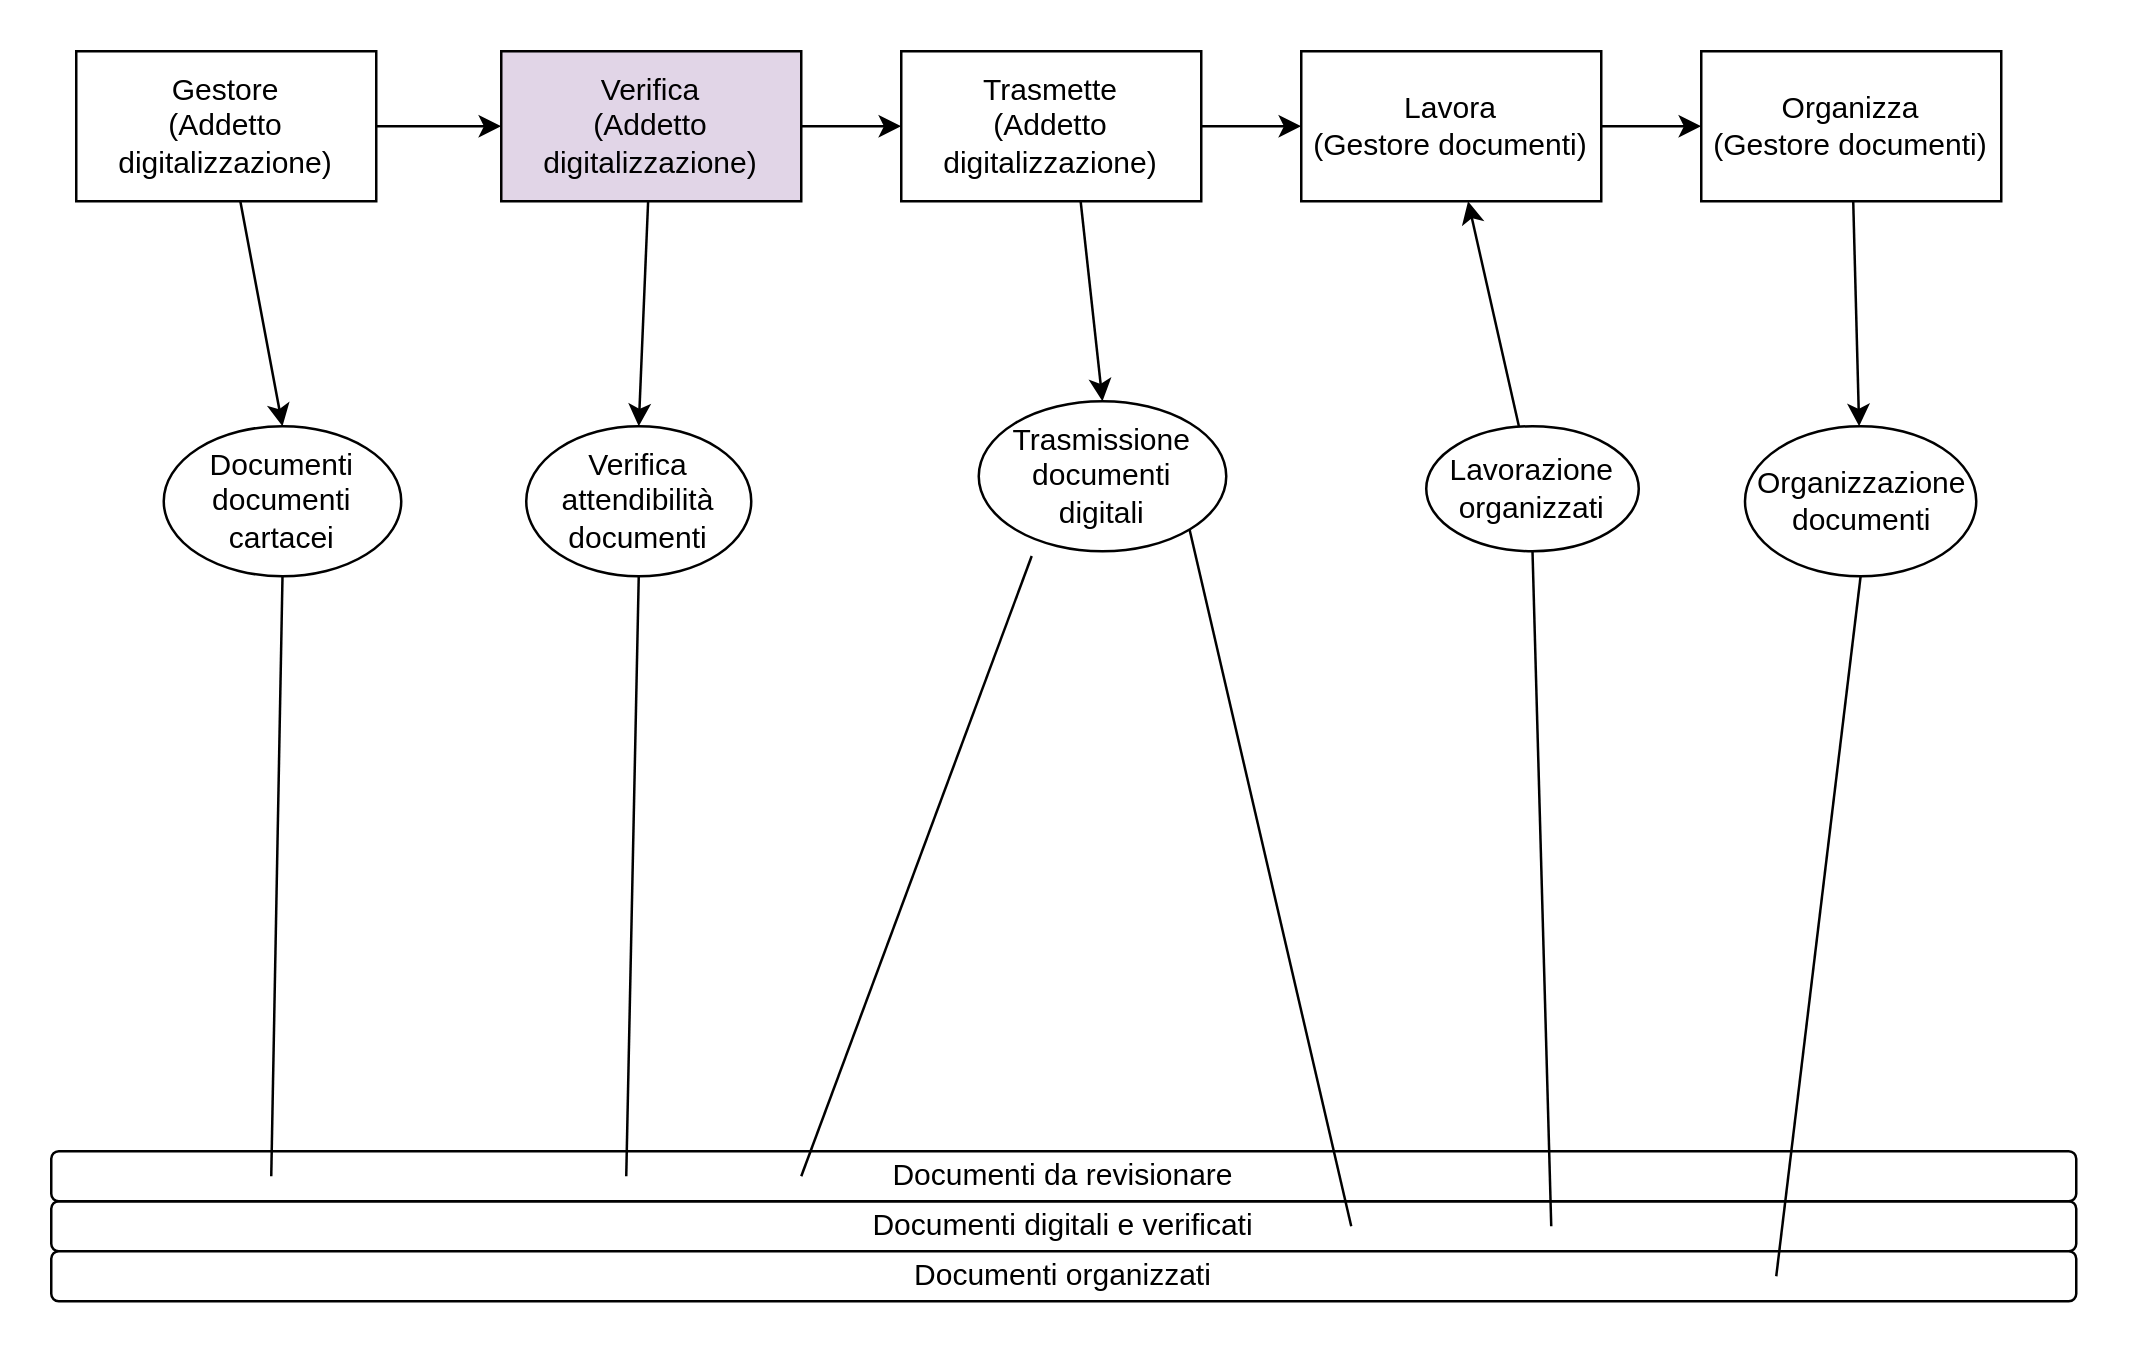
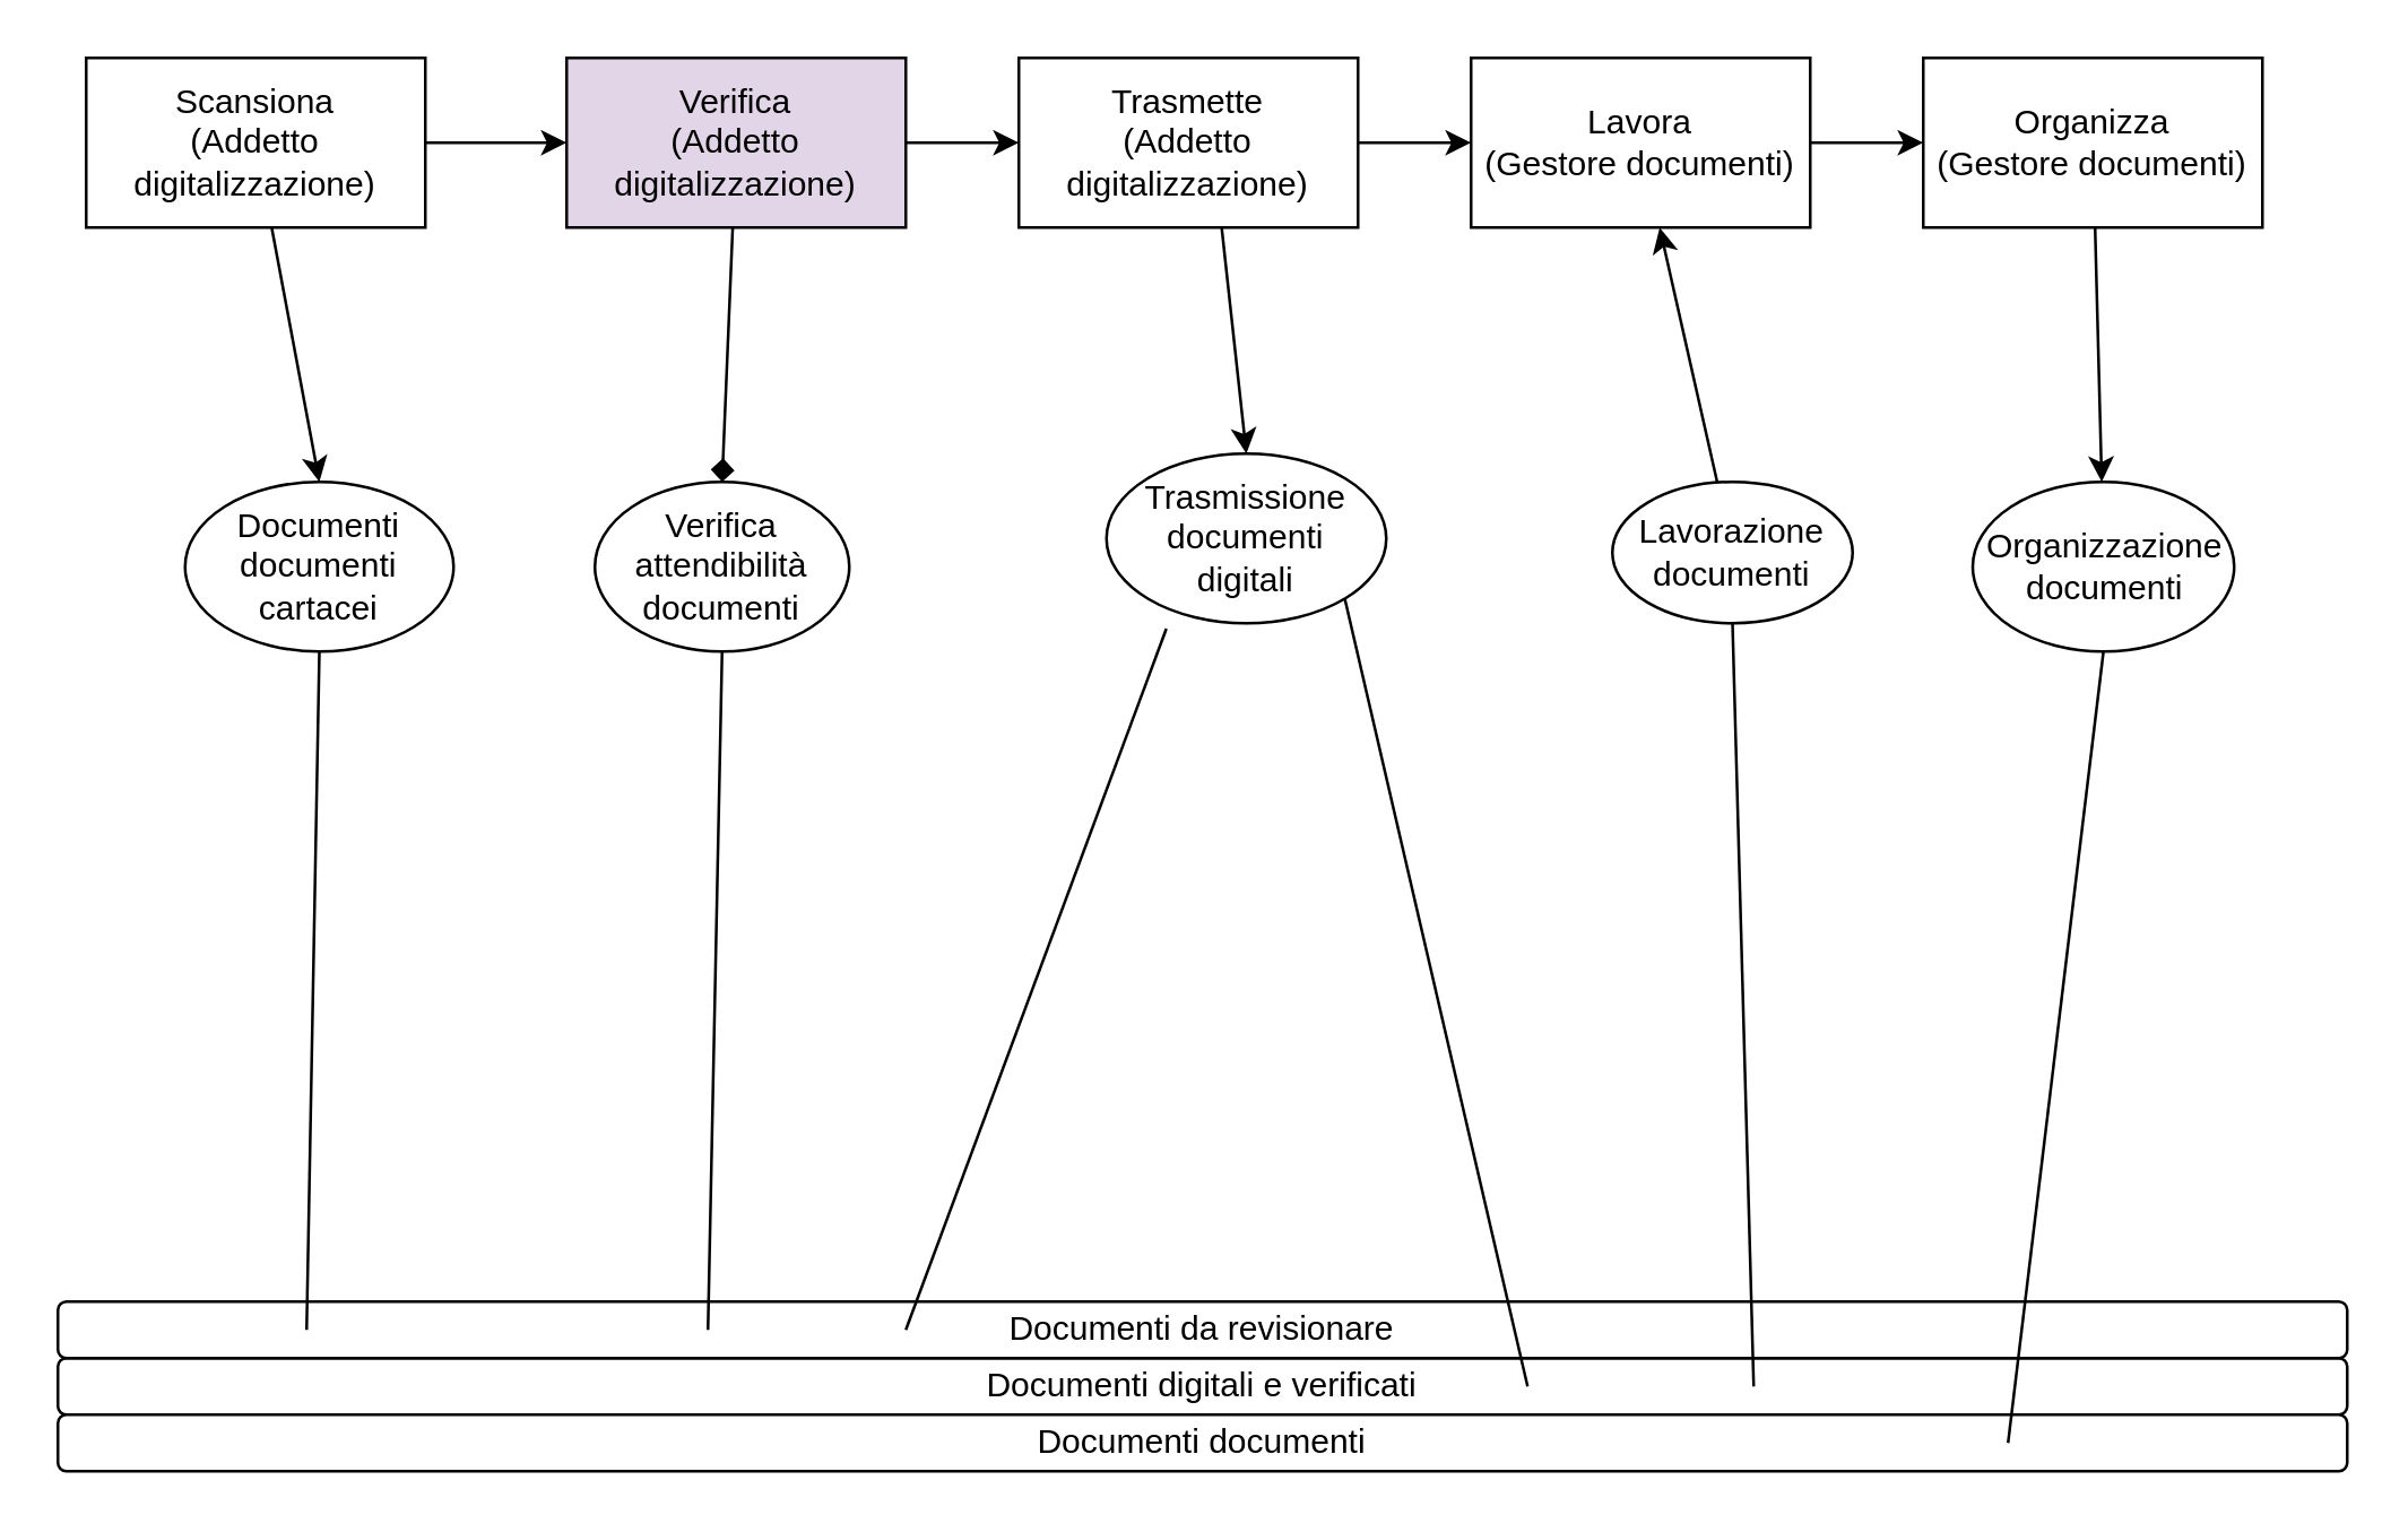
  <mxCell id="0" />
  <mxCell id="1" parent="0" />
  <mxCell id="2" style="rounded=0;orthogonalLoop=1;jettySize=auto;html=1;" parent="1" source="3" target="28" edge="1"><mxGeometry relative="1" as="geometry" /></mxCell>
  <mxCell id="3" value="Organizza&lt;br&gt;(Gestore documenti)" style="rounded=0;whiteSpace=wrap;html=1;" parent="1" vertex="1"><mxGeometry x="680" y="20" width="120" height="60" as="geometry" /></mxCell>
  <mxCell id="4" style="edgeStyle=orthogonalEdgeStyle;rounded=0;orthogonalLoop=1;jettySize=auto;html=1;entryX=0;entryY=0.5;entryDx=0;entryDy=0;" parent="1" source="6" target="14" edge="1"><mxGeometry relative="1" as="geometry" /></mxCell>
  <mxCell id="5" style="rounded=0;orthogonalLoop=1;jettySize=auto;html=1;entryX=0.5;entryY=0;entryDx=0;entryDy=0;" parent="1" source="6" target="18" edge="1"><mxGeometry relative="1" as="geometry" /></mxCell>
- <mxCell id="6" value="Gestore&lt;br&gt;(Addetto digitalizzazione)" style="rounded=0;whiteSpace=wrap;html=1;" parent="1" vertex="1"><mxGeometry x="30" y="20" width="120" height="60" as="geometry" /></mxCell>
+ <mxCell id="6" value="Scansiona&lt;br&gt;(Addetto digitalizzazione)" style="rounded=0;whiteSpace=wrap;html=1;" parent="1" vertex="1"><mxGeometry x="30" y="20" width="120" height="60" as="geometry" /></mxCell>
  <mxCell id="7" style="edgeStyle=orthogonalEdgeStyle;rounded=0;orthogonalLoop=1;jettySize=auto;html=1;entryX=0;entryY=0.5;entryDx=0;entryDy=0;" parent="1" source="8" target="3" edge="1"><mxGeometry relative="1" as="geometry" /></mxCell>
  <mxCell id="8" value="Lavora&lt;br&gt;(Gestore documenti)" style="rounded=0;whiteSpace=wrap;html=1;" parent="1" vertex="1"><mxGeometry x="520" y="20" width="120" height="60" as="geometry" /></mxCell>
  <mxCell id="9" style="edgeStyle=orthogonalEdgeStyle;rounded=0;orthogonalLoop=1;jettySize=auto;html=1;entryX=0;entryY=0.5;entryDx=0;entryDy=0;" parent="1" source="11" target="8" edge="1"><mxGeometry relative="1" as="geometry" /></mxCell>
  <mxCell id="10" style="rounded=0;orthogonalLoop=1;jettySize=auto;html=1;entryX=0.5;entryY=0;entryDx=0;entryDy=0;exitX=0.598;exitY=1;exitDx=0;exitDy=0;exitPerimeter=0;" parent="1" source="11" target="22" edge="1"><mxGeometry relative="1" as="geometry"><Array as="points" /></mxGeometry></mxCell>
  <mxCell id="11" value="Trasmette&lt;br&gt;(Addetto digitalizzazione)" style="rounded=0;whiteSpace=wrap;html=1;" parent="1" vertex="1"><mxGeometry x="360" y="20" width="120" height="60" as="geometry" /></mxCell>
  <mxCell id="12" style="edgeStyle=orthogonalEdgeStyle;rounded=0;orthogonalLoop=1;jettySize=auto;html=1;entryX=0;entryY=0.5;entryDx=0;entryDy=0;" parent="1" source="14" target="11" edge="1"><mxGeometry relative="1" as="geometry" /></mxCell>
- <mxCell id="13" style="rounded=0;orthogonalLoop=1;jettySize=auto;html=1;entryX=0.5;entryY=0;entryDx=0;entryDy=0;" parent="1" source="14" target="20" edge="1"><mxGeometry relative="1" as="geometry" /></mxCell>
+ <mxCell id="13" style="rounded=0;orthogonalLoop=1;jettySize=auto;html=1;entryX=0.5;entryY=0;entryDx=0;entryDy=0;endArrow=diamond;" parent="1" source="14" target="20" edge="1"><mxGeometry relative="1" as="geometry" /></mxCell>
  <mxCell id="14" value="Verifica&lt;br&gt;(Addetto digitalizzazione)" style="rounded=0;whiteSpace=wrap;html=1;fillColor=#e1d5e7;" parent="1" vertex="1"><mxGeometry x="200" y="20" width="120" height="60" as="geometry" /></mxCell>
  <mxCell id="15" value="Documenti digitali e verificati" style="rounded=1;whiteSpace=wrap;html=1;" parent="1" vertex="1"><mxGeometry y="480" width="810" height="20" as="geometry" x="20" /></mxCell>
  <mxCell id="16" value="Documenti da revisionare" style="rounded=1;whiteSpace=wrap;html=1;" parent="1" vertex="1"><mxGeometry y="460" width="810" height="20" as="geometry" x="20" /></mxCell>
- <mxCell id="17" value="Documenti organizzati" style="rounded=1;whiteSpace=wrap;html=1;" parent="1" vertex="1"><mxGeometry y="500" width="810" height="20" as="geometry" x="20" /></mxCell>
+ <mxCell id="17" value="Documenti documenti" style="rounded=1;whiteSpace=wrap;html=1;" parent="1" vertex="1"><mxGeometry y="500" width="810" height="20" as="geometry" x="20" /></mxCell>
  <mxCell id="18" value="Documenti documenti cartacei" style="ellipse;whiteSpace=wrap;html=1;rounded=1;" parent="1" vertex="1"><mxGeometry x="65" y="170" width="95" height="60" as="geometry" /></mxCell>
  <mxCell id="19" value="" style="endArrow=none;html=1;rounded=0;entryX=0.5;entryY=1;entryDx=0;entryDy=0;" parent="1" target="18" edge="1"><mxGeometry width="50" height="50" relative="1" as="geometry"><mxPoint x="108" y="470" as="sourcePoint" /><mxPoint x="460" y="220" as="targetPoint" /></mxGeometry></mxCell>
  <mxCell id="20" value="Verifica attendibilità documenti" style="ellipse;whiteSpace=wrap;html=1;rounded=1;" parent="1" vertex="1"><mxGeometry x="210" y="170" width="90" height="60" as="geometry" /></mxCell>
  <mxCell id="21" value="" style="endArrow=none;html=1;rounded=0;entryX=0.5;entryY=1;entryDx=0;entryDy=0;" parent="1" target="20" edge="1"><mxGeometry width="50" height="50" relative="1" as="geometry"><mxPoint x="250" y="470" as="sourcePoint" /><mxPoint x="460" y="220" as="targetPoint" /></mxGeometry></mxCell>
  <mxCell id="22" value="Trasmissione documenti&lt;br&gt;digitali" style="ellipse;whiteSpace=wrap;html=1;rounded=1;" parent="1" vertex="1"><mxGeometry x="391" y="160" width="99" height="60" as="geometry" /></mxCell>
  <mxCell id="23" value="" style="endArrow=none;html=1;rounded=0;entryX=0.214;entryY=1.032;entryDx=0;entryDy=0;entryPerimeter=0;" parent="1" target="22" edge="1"><mxGeometry width="50" height="50" relative="1" as="geometry"><mxPoint x="320" y="470" as="sourcePoint" /><mxPoint x="460" y="220" as="targetPoint" /></mxGeometry></mxCell>
  <mxCell id="24" value="" style="endArrow=none;html=1;rounded=0;entryX=1;entryY=1;entryDx=0;entryDy=0;" parent="1" target="22" edge="1"><mxGeometry width="50" height="50" relative="1" as="geometry"><mxPoint x="540" y="490" as="sourcePoint" /><mxPoint x="460" y="210" as="targetPoint" /></mxGeometry></mxCell>
  <mxCell id="25" style="rounded=0;orthogonalLoop=1;jettySize=auto;html=1;" parent="1" source="26" target="8" edge="1"><mxGeometry relative="1" as="geometry" /></mxCell>
- <mxCell id="26" value="Lavorazione&lt;br&gt;organizzati" style="ellipse;whiteSpace=wrap;html=1;rounded=1;" parent="1" vertex="1"><mxGeometry x="570" y="170" width="85" height="50" as="geometry" /></mxCell>
+ <mxCell id="26" value="Lavorazione&lt;br&gt;documenti" style="ellipse;whiteSpace=wrap;html=1;rounded=1;" parent="1" vertex="1"><mxGeometry x="570" y="170" width="85" height="50" as="geometry" /></mxCell>
  <mxCell id="27" value="" style="endArrow=none;html=1;rounded=0;entryX=0.5;entryY=1;entryDx=0;entryDy=0;" parent="1" target="26" edge="1"><mxGeometry width="50" height="50" relative="1" as="geometry"><mxPoint x="620" y="490" as="sourcePoint" /><mxPoint x="460" y="220" as="targetPoint" /></mxGeometry></mxCell>
  <mxCell id="28" value="Organizzazione&lt;br&gt;documenti" style="ellipse;whiteSpace=wrap;html=1;rounded=1;" parent="1" vertex="1"><mxGeometry x="697.5" y="170" width="92.5" height="60" as="geometry" /></mxCell>
  <mxCell id="29" value="" style="endArrow=none;html=1;rounded=0;entryX=0.5;entryY=1;entryDx=0;entryDy=0;" parent="1" target="28" edge="1"><mxGeometry width="50" height="50" relative="1" as="geometry"><mxPoint x="710" y="510" as="sourcePoint" /><mxPoint x="460" y="210" as="targetPoint" /></mxGeometry></mxCell>
